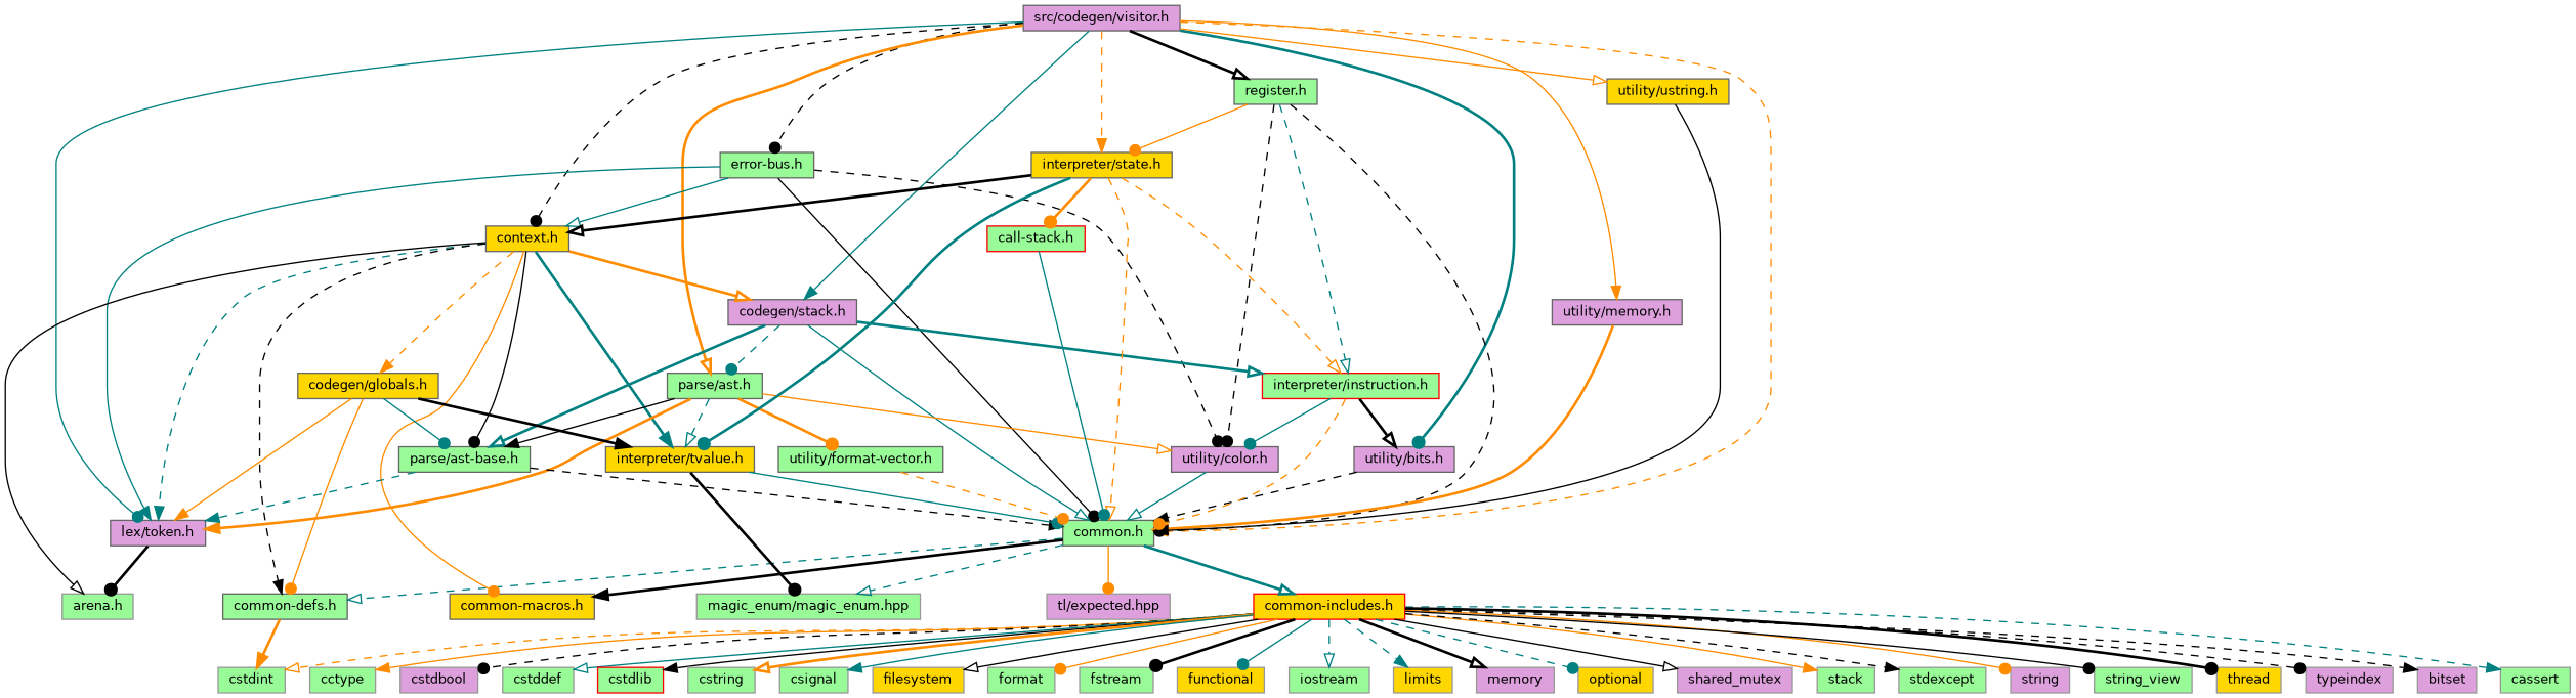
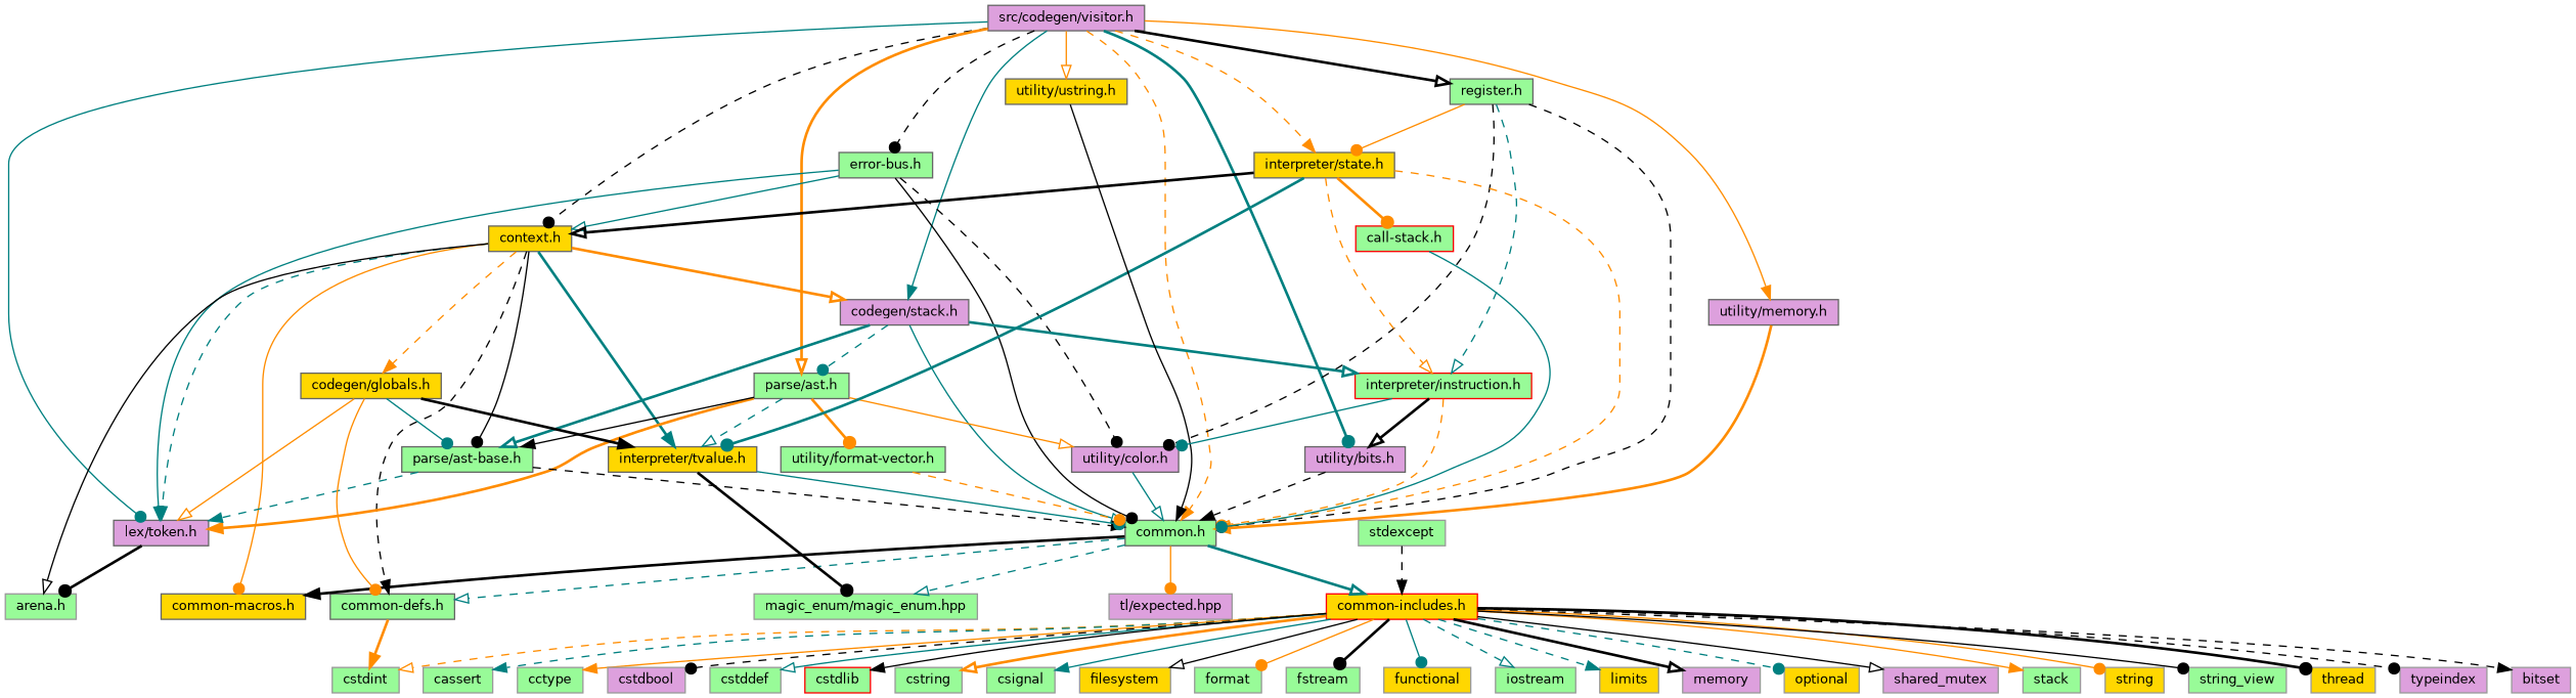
  digraph {
    node [color=grey60 fillcolor=palegreen fontname=Helvetica fontsize=10 shape=box style=filled]
    edge [arrowhead=dot color=black fontname=Helvetica fontsize=10 labelfontname=Helvetica labelfontsize=10 style=solid]
    n1 [color=gray40 fillcolor=plum fontcolor=black height=0.2 label="src/codegen/visitor.h" width=0.4]
    n2 [color=grey40 height=0.2 label="common.h" width=0.4]
    n3 [color=grey40 height=0.2 label="error-bus.h" width=0.4]
    n4 [color=grey40 fillcolor=gold height=0.2 label="context.h" width=0.4]
    n5 [color=grey40 fillcolor=plum height=0.2 label="lex/token.h" width=0.4]
    n6 [color=grey40 fillcolor=plum height=0.2 label="codegen/stack.h" width=0.4]
    n7 [color=grey40 height=0.2 label="parse/ast.h" width=0.4]
    n8 [color=grey40 fillcolor=plum height=0.2 label="utility/bits.h" width=0.4]
    n9 [color=grey40 height=0.2 label="register.h" width=0.4]
    n10 [color=grey40 fillcolor=gold height=0.2 label="interpreter/state.h" width=0.4]
    n11 [color=grey40 fillcolor=plum height=0.2 label="utility/memory.h" width=0.4]
    n12 [color=grey40 fillcolor=gold height=0.2 label="utility/ustring.h" width=0.4]
    n13 [fillcolor=plum height=0.2 label="tl/expected.hpp" width=0.4]
    n14 [height=0.2 label="magic_enum/magic_enum.hpp" width=0.4]
    n15 [color=grey40 height=0.2 label="common-defs.h" width=0.4]
    n16 [color=grey40 fillcolor=gold height=0.2 label="common-macros.h" width=0.4]
    n17 [color=red fillcolor=gold height=0.2 label="common-includes.h" width=0.4]
    n18 [color=grey40 fillcolor=plum height=0.2 label="utility/color.h" width=0.4]
    n19 [height=0.2 label="arena.h" width=0.4]
    n20 [color=grey40 height=0.2 label="parse/ast-base.h" width=0.4]
    n21 [color=grey40 fillcolor=gold height=0.2 label="codegen/globals.h" width=0.4]
    n22 [color=grey40 fillcolor=gold height=0.2 label="interpreter/tvalue.h" width=0.4]
    n23 [color=red height=0.2 label="interpreter/instruction.h" width=0.4]
    n24 [color=grey40 height=0.2 label="utility/format-vector.h" width=0.4]
    n25 [color=red height=0.2 label="call-stack.h" width=0.4]
    n26 [height=0.2 label=cstdint width=0.4]
    n27 [fillcolor=plum height=0.2 label=bitset width=0.4]
    n28 [height=0.2 label=cassert width=0.4]
    n29 [height=0.2 label=cctype width=0.4]
    n30 [fillcolor=plum height=0.2 label=cstdbool width=0.4]
    n31 [height=0.2 label=cstddef width=0.4]
    n32 [color=red height=0.2 label=cstdlib width=0.4]
    n33 [height=0.2 label=cstring width=0.4]
    n34 [height=0.2 label=csignal width=0.4]
    n35 [fillcolor=gold height=0.2 label=filesystem width=0.4]
    n36 [height=0.2 label=format width=0.4]
    n37 [height=0.2 label=fstream width=0.4]
    n38 [fillcolor=gold height=0.2 label=functional width=0.4]
    n39 [height=0.2 label=iostream width=0.4]
    n40 [fillcolor=gold height=0.2 label=limits width=0.4]
    n41 [fillcolor=plum height=0.2 label=memory width=0.4]
    n42 [fillcolor=gold height=0.2 label=optional width=0.4]
    n43 [fillcolor=plum height=0.2 label=shared_mutex width=0.4]
    n44 [height=0.2 label=stack width=0.4]
    n45 [height=0.2 label=stdexcept width=0.4]
-   n46 [fillcolor=plum height=0.2 label=string width=0.4]
+   n46 [fillcolor=gold height=0.2 label=string width=0.4]
    n47 [height=0.2 label=string_view width=0.4]
    n48 [fillcolor=gold height=0.2 label=thread width=0.4]
    n49 [fillcolor=plum height=0.2 label=typeindex width=0.4]
    n1 -> n2 [arrowhead=normal color=darkorange style=dashed]
    n1 -> n3 [style=dashed]
    n1 -> n4 [style=dashed]
    n1 -> n5 [color=teal]
    n1 -> n6 [arrowhead=normal color=teal]
    n1 -> n7 [arrowhead=onormal color=darkorange style=bold]
    n1 -> n8 [color=teal style=bold]
    n1 -> n9 [arrowhead=onormal style=bold]
    n1 -> n10 [arrowhead=normal color=darkorange style=dashed]
    n1 -> n11 [arrowhead=normal color=darkorange]
    n1 -> n12 [arrowhead=onormal color=darkorange]
    n2 -> n13 [color=darkorange]
    n2 -> n14 [arrowhead=onormal color=teal style=dashed]
    n2 -> n15 [arrowhead=onormal color=teal style=dashed]
    n2 -> n16 [arrowhead=normal style=bold]
    n2 -> n17 [arrowhead=onormal color=teal style=bold]
    n3 -> n2
    n3 -> n4 [arrowhead=onormal color=teal]
    n3 -> n5 [arrowhead=normal color=teal]
    n3 -> n18 [style=dashed]
    n4 -> n5 [arrowhead=normal color=teal style=dashed]
    n4 -> n6 [arrowhead=onormal color=darkorange style=bold]
    n4 -> n15 [arrowhead=normal style=dashed]
    n4 -> n16 [color=darkorange]
    n4 -> n19 [arrowhead=onormal]
    n4 -> n20
    n4 -> n21 [arrowhead=normal color=darkorange style=dashed]
    n4 -> n22 [arrowhead=normal color=teal style=bold]
    n5 -> n19 [style=bold]
    n6 -> n2 [arrowhead=onormal color=teal]
    n6 -> n7 [color=teal style=dashed]
    n6 -> n20 [arrowhead=onormal color=teal style=bold]
    n6 -> n23 [arrowhead=onormal color=teal style=bold]
    n7 -> n5 [arrowhead=normal color=darkorange style=bold]
    n7 -> n18 [arrowhead=onormal color=darkorange]
    n7 -> n20 [arrowhead=normal]
    n7 -> n22 [arrowhead=onormal color=teal style=dashed]
    n7 -> n24 [color=darkorange style=bold]
    n8 -> n2 [arrowhead=normal style=dashed]
    n9 -> n2 [style=dashed]
    n9 -> n10 [color=darkorange]
    n9 -> n18 [style=dashed]
    n9 -> n23 [arrowhead=onormal color=teal style=dashed]
    n10 -> n2 [arrowhead=onormal color=darkorange style=dashed]
    n10 -> n4 [arrowhead=onormal style=bold]
    n10 -> n22 [color=teal style=bold]
    n10 -> n23 [arrowhead=onormal color=darkorange style=dashed]
    n10 -> n25 [color=darkorange style=bold]
    n11 -> n2 [arrowhead=normal color=darkorange style=bold]
    n12 -> n2 [arrowhead=normal]
    n15 -> n26 [arrowhead=normal color=darkorange style=bold]
    n17 -> n26 [arrowhead=onormal color=darkorange style=dashed]
    n17 -> n27 [arrowhead=normal style=dashed]
    n17 -> n28 [arrowhead=normal color=teal style=dashed]
    n17 -> n29 [arrowhead=normal color=darkorange]
    n17 -> n30 [style=dashed]
    n17 -> n31 [arrowhead=onormal color=teal]
    n17 -> n32 [arrowhead=normal]
    n17 -> n33 [arrowhead=onormal color=darkorange style=bold]
    n17 -> n34 [arrowhead=normal color=teal]
    n17 -> n35 [arrowhead=onormal]
    n17 -> n36 [color=darkorange]
    n17 -> n37 [style=bold]
    n17 -> n38 [color=teal]
    n17 -> n39 [arrowhead=onormal color=teal style=dashed]
    n17 -> n40 [arrowhead=normal color=teal style=dashed]
    n17 -> n41 [arrowhead=onormal style=bold]
    n17 -> n42 [color=teal style=dashed]
    n17 -> n43 [arrowhead=onormal]
    n17 -> n44 [arrowhead=normal color=darkorange]
-   n17 -> n45 [arrowhead=normal style=dashed]
+   n45 -> n17 [arrowhead=normal style=dashed]
    n17 -> n46 [color=darkorange]
    n17 -> n47
    n17 -> n48 [style=bold]
    n17 -> n49 [style=dashed]
    n18 -> n2 [arrowhead=onormal color=teal]
    n20 -> n2 [arrowhead=normal style=dashed]
    n20 -> n5 [arrowhead=normal color=teal style=dashed]
-   n21 -> n5 [arrowhead=normal color=darkorange]
+   n21 -> n5 [arrowhead=onormal color=darkorange]
    n21 -> n15 [color=darkorange]
    n21 -> n20 [color=teal]
    n21 -> n22 [arrowhead=normal style=bold]
    n22 -> n2 [color=teal]
    n22 -> n14 [style=bold]
    n23 -> n2 [color=darkorange style=dashed]
    n23 -> n8 [arrowhead=onormal style=bold]
    n23 -> n18 [color=teal]
    n24 -> n2 [color=darkorange style=dashed]
    n25 -> n2 [color=teal]
  }
